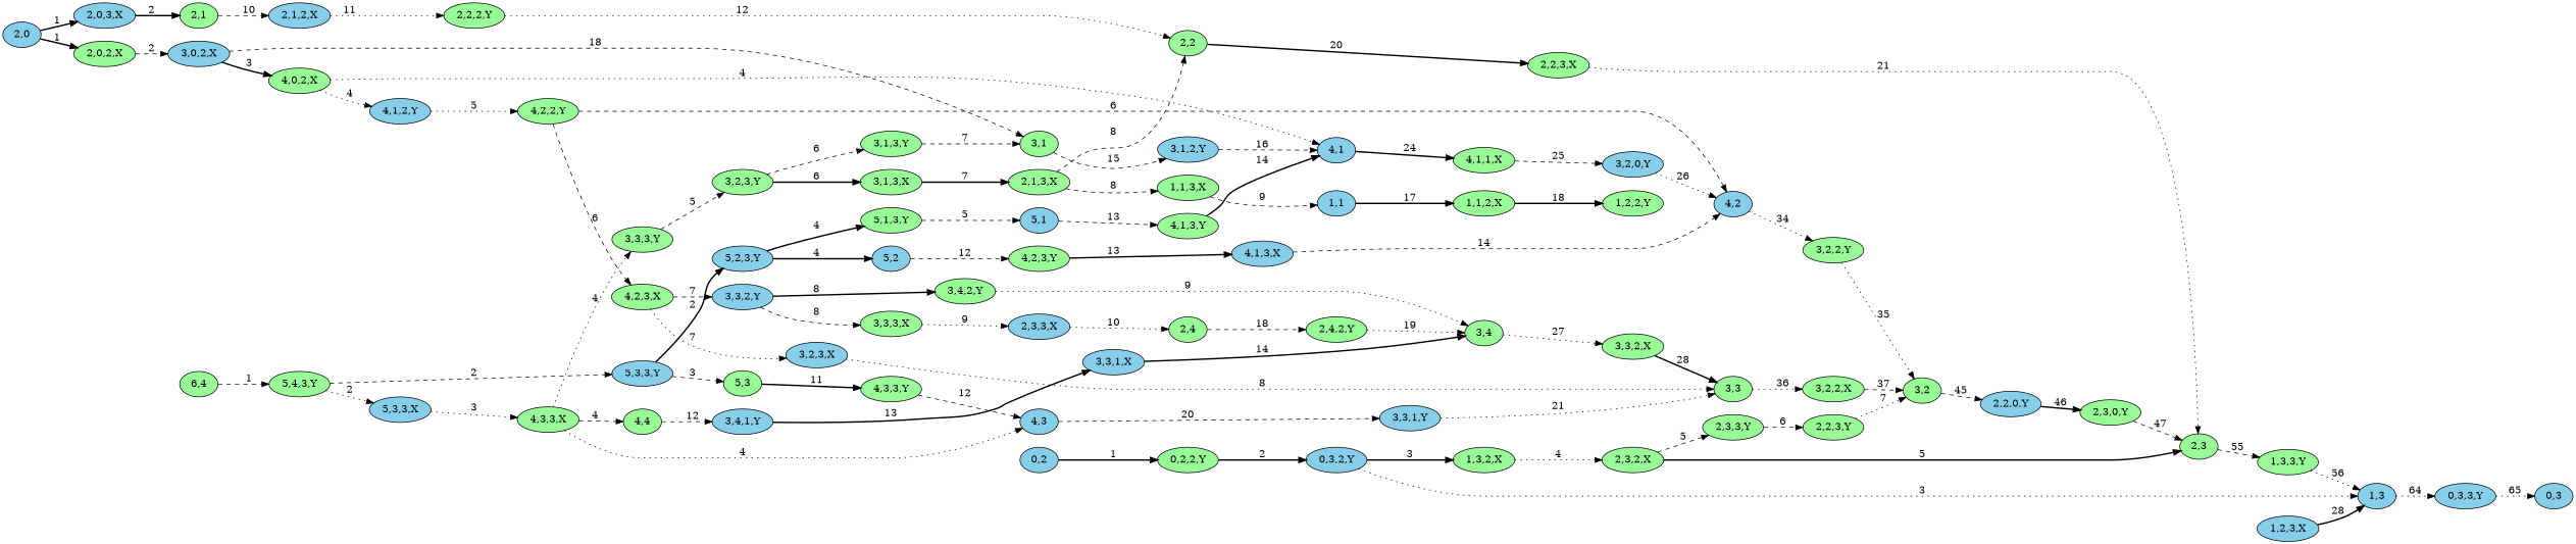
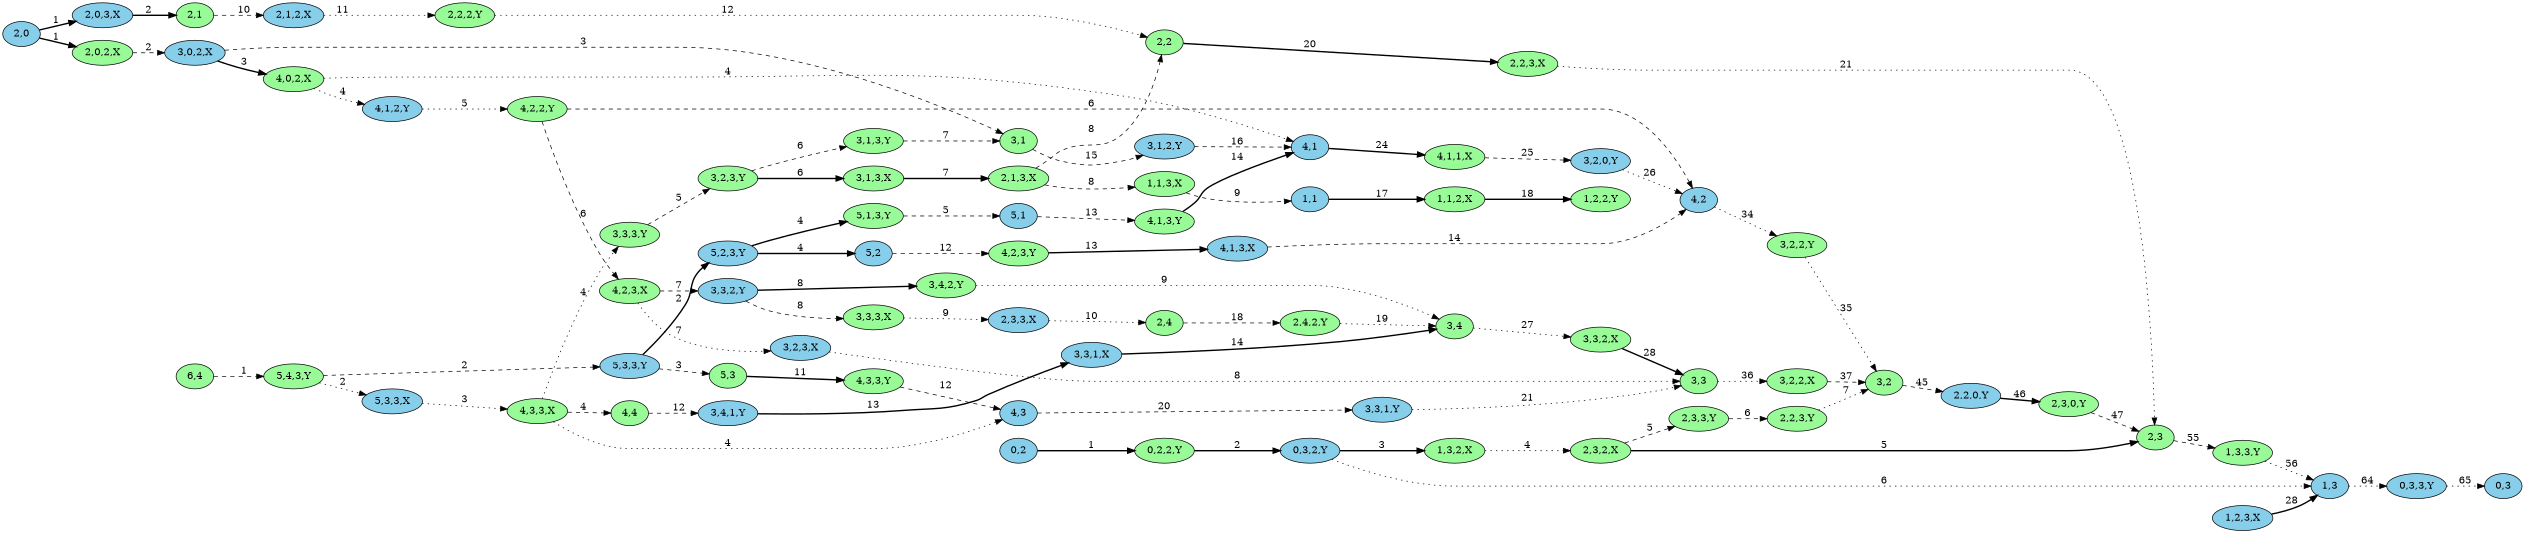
  digraph {
    rankdir=LR
    node [fillcolor=palegreen nodetype=route style=filled]
    edge [style=dashed]
    "2,3" [nodetype=logic]
    "2,3,2,X"
    "2,3,3,Y"
    "1,3,3,Y"
    "2,2,3,Y"
    "0,3,2,Y" [fillcolor=skyblue]
    "1,3" [fillcolor=skyblue nodetype=logic]
    "1,3,2,X"
    "0,3,3,Y" [fillcolor=skyblue]
    "0,3" [fillcolor=skyblue nodetype=logic]
    "0,2" [fillcolor=skyblue nodetype=logic]
    "0,2,2,Y"
    "1,1,2,X"
    "1,2,2,Y"
    "3,3,2,Y" [fillcolor=skyblue]
    "3,3,3,X"
    "3,4,2,Y"
    "2,3,3,X" [fillcolor=skyblue]
    "3,4" [nodetype=logic]
    "3,3" [nodetype=logic]
    "3,3,2,X"
    "3,2,2,X"
    "1,2,3,X" [fillcolor=skyblue]
    "1,1" [fillcolor=skyblue nodetype=logic]
    "3,1,3,X"
    "2,1,3,X"
    "2,2" [nodetype=logic]
    "1,1,3,X"
    "3,1" [nodetype=logic]
    "3,1,3,Y"
    "3,1,2,Y" [fillcolor=skyblue]
    "2,4" [nodetype=logic]
    "2,4,2,Y"
    "4,1" [fillcolor=skyblue nodetype=logic]
    "4,1,1,X"
    "3,2" [nodetype=logic]
    "2,1" [nodetype=logic]
    "2,1,2,X" [fillcolor=skyblue]
    "2,2,2,Y"
    "5,1" [fillcolor=skyblue nodetype=logic]
    "5,1,3,Y"
    "4,1,3,Y"
    "4,1,3,X" [fillcolor=skyblue]
    "4,2,3,Y"
    "4,2" [fillcolor=skyblue nodetype=logic]
    "4,3" [fillcolor=skyblue nodetype=logic]
    "3,3,1,Y" [fillcolor=skyblue]
    "3,2,2,Y"
    "3,2,0,Y" [fillcolor=skyblue]
    "4,4" [nodetype=logic]
    "3,4,1,Y" [fillcolor=skyblue]
    "3,3,1,X" [fillcolor=skyblue]
    "5,2" [fillcolor=skyblue nodetype=logic]
    "5,3" [nodetype=logic]
    "4,3,3,Y"
    "2,2,0,Y" [fillcolor=skyblue]
    "2,3,0,Y"
    "6,4" [nodetype=logic]
    "5,4,3,Y"
    "5,3,3,X" [fillcolor=skyblue]
    "5,3,3,Y" [fillcolor=skyblue]
    "2,0,3,X" [fillcolor=skyblue]
    "2,0" [fillcolor=skyblue nodetype=logic]
    "2,0,2,X"
    "3,0,2,X" [fillcolor=skyblue]
    "4,2,3,X"
    "3,2,3,X" [fillcolor=skyblue]
    "4,0,2,X"
    "4,1,2,Y" [fillcolor=skyblue]
    "2,2,3,X"
    "3,3,3,Y"
    "3,2,3,Y"
    "4,2,2,Y"
    "5,2,3,Y" [fillcolor=skyblue]
    "4,3,3,X"
    "2,3" -> "1,3,3,Y" [label=55]
    "2,3,2,X" -> "2,3" [label=5 style=bold]
    "2,3,2,X" -> "2,3,3,Y" [label=5]
    "2,3,3,Y" -> "2,2,3,Y" [label=6]
    "1,3,3,Y" -> "1,3" [label=56 style=dotted]
    "2,2,3,Y" -> "3,2" [label=7 style=dotted]
-   "0,3,2,Y" -> "1,3" [label=3 style=dotted]
+   "0,3,2,Y" -> "1,3" [label=6 style=dotted]
    "0,3,2,Y" -> "1,3,2,X" [label=3 style=bold]
    "1,3" -> "0,3,3,Y" [label=64 style=dotted]
    "1,3,2,X" -> "2,3,2,X" [label=4 style=dotted]
    "0,3,3,Y" -> "0,3" [label=65 style=dotted]
    "0,2" -> "0,2,2,Y" [label=1 style=bold]
    "0,2,2,Y" -> "0,3,2,Y" [label=2 style=bold]
    "1,1,2,X" -> "1,2,2,Y" [label=18 style=bold]
    "3,3,2,Y" -> "3,3,3,X" [label=8]
    "3,3,2,Y" -> "3,4,2,Y" [label=8 style=bold]
    "3,3,3,X" -> "2,3,3,X" [label=9 style=dotted]
    "3,4,2,Y" -> "3,4" [label=9 style=dotted]
    "2,3,3,X" -> "2,4" [label=10 style=dotted]
    "3,4" -> "3,3,2,X" [label=27 style=dotted]
    "3,3" -> "3,2,2,X" [label=36 style=dotted]
    "3,3,2,X" -> "3,3" [label=28 style=bold]
    "3,2,2,X" -> "3,2" [label=37]
    "1,2,3,X" -> "1,3" [label=28 style=bold]
    "1,1" -> "1,1,2,X" [label=17 style=bold]
    "3,1,3,X" -> "2,1,3,X" [label=7 style=bold]
    "2,1,3,X" -> "2,2" [label=8]
    "2,1,3,X" -> "1,1,3,X" [label=8]
    "2,2" -> "2,2,3,X" [label=20 style=bold]
    "1,1,3,X" -> "1,1" [label=9]
    "3,1" -> "3,1,2,Y" [label=15]
    "3,1,3,Y" -> "3,1" [label=7]
    "3,1,2,Y" -> "4,1" [label=16]
    "2,4" -> "2,4,2,Y" [label=18]
    "2,4,2,Y" -> "3,4" [label=19 style=dotted]
    "4,1" -> "4,1,1,X" [label=24 style=bold]
    "4,1,1,X" -> "3,2,0,Y" [label=25]
    "3,2" -> "2,2,0,Y" [label=45]
    "2,1" -> "2,1,2,X" [label=10]
    "2,1,2,X" -> "2,2,2,Y" [label=11 style=dotted]
    "2,2,2,Y" -> "2,2" [label=12 style=dotted]
    "5,1" -> "4,1,3,Y" [label=13]
    "5,1,3,Y" -> "5,1" [label=5]
    "4,1,3,Y" -> "4,1" [label=14 style=bold]
    "4,1,3,X" -> "4,2" [label=14]
    "4,2,3,Y" -> "4,1,3,X" [label=13 style=bold]
    "4,2" -> "3,2,2,Y" [label=34 style=dotted]
    "4,3" -> "3,3,1,Y" [label=20]
    "3,3,1,Y" -> "3,3" [label=21 style=dotted]
    "3,2,2,Y" -> "3,2" [label=35 style=dotted]
    "3,2,0,Y" -> "4,2" [label=26 style=dotted]
    "4,4" -> "3,4,1,Y" [label=12]
    "3,4,1,Y" -> "3,3,1,X" [label=13 style=bold]
    "3,3,1,X" -> "3,4" [label=14 style=bold]
    "5,2" -> "4,2,3,Y" [label=12]
    "5,3" -> "4,3,3,Y" [label=11 style=bold]
    "4,3,3,Y" -> "4,3" [label=12]
    "2,2,0,Y" -> "2,3,0,Y" [label=46 style=bold]
    "2,3,0,Y" -> "2,3" [label=47]
    "6,4" -> "5,4,3,Y" [label=1]
    "5,4,3,Y" -> "5,3,3,X" [label=2 style=dotted]
    "5,4,3,Y" -> "5,3,3,Y" [label=2]
    "5,3,3,X" -> "4,3,3,X" [label=3 style=dotted]
    "5,3,3,Y" -> "5,3" [label=3]
    "5,3,3,Y" -> "5,2,3,Y" [label=2 style=bold]
    "2,0,3,X" -> "2,1" [label=2 style=bold]
    "2,0" -> "2,0,3,X" [label=1 style=bold]
    "2,0" -> "2,0,2,X" [label=1 style=bold]
    "2,0,2,X" -> "3,0,2,X" [label=2]
-   "3,0,2,X" -> "3,1" [label=18]
+   "3,0,2,X" -> "3,1" [label=3]
    "3,0,2,X" -> "4,0,2,X" [label=3 style=bold]
    "4,2,3,X" -> "3,3,2,Y" [label=7]
    "4,2,3,X" -> "3,2,3,X" [label=7 style=dotted]
    "3,2,3,X" -> "3,3" [label=8 style=dotted]
    "4,0,2,X" -> "4,1" [label=4 style=dotted]
    "4,0,2,X" -> "4,1,2,Y" [label=4 style=dotted]
    "4,1,2,Y" -> "4,2,2,Y" [label=5 style=dotted]
    "2,2,3,X" -> "2,3" [label=21 style=dotted]
    "3,3,3,Y" -> "3,2,3,Y" [label=5]
    "3,2,3,Y" -> "3,1,3,X" [label=6 style=bold]
    "3,2,3,Y" -> "3,1,3,Y" [label=6]
    "4,2,2,Y" -> "4,2" [label=6]
    "4,2,2,Y" -> "4,2,3,X" [label=6]
    "5,2,3,Y" -> "5,1,3,Y" [label=4 style=bold]
    "5,2,3,Y" -> "5,2" [label=4 style=bold]
    "4,3,3,X" -> "4,3" [label=4 style=dotted]
    "4,3,3,X" -> "4,4" [label=4]
    "4,3,3,X" -> "3,3,3,Y" [label=4 style=dotted]
  }
